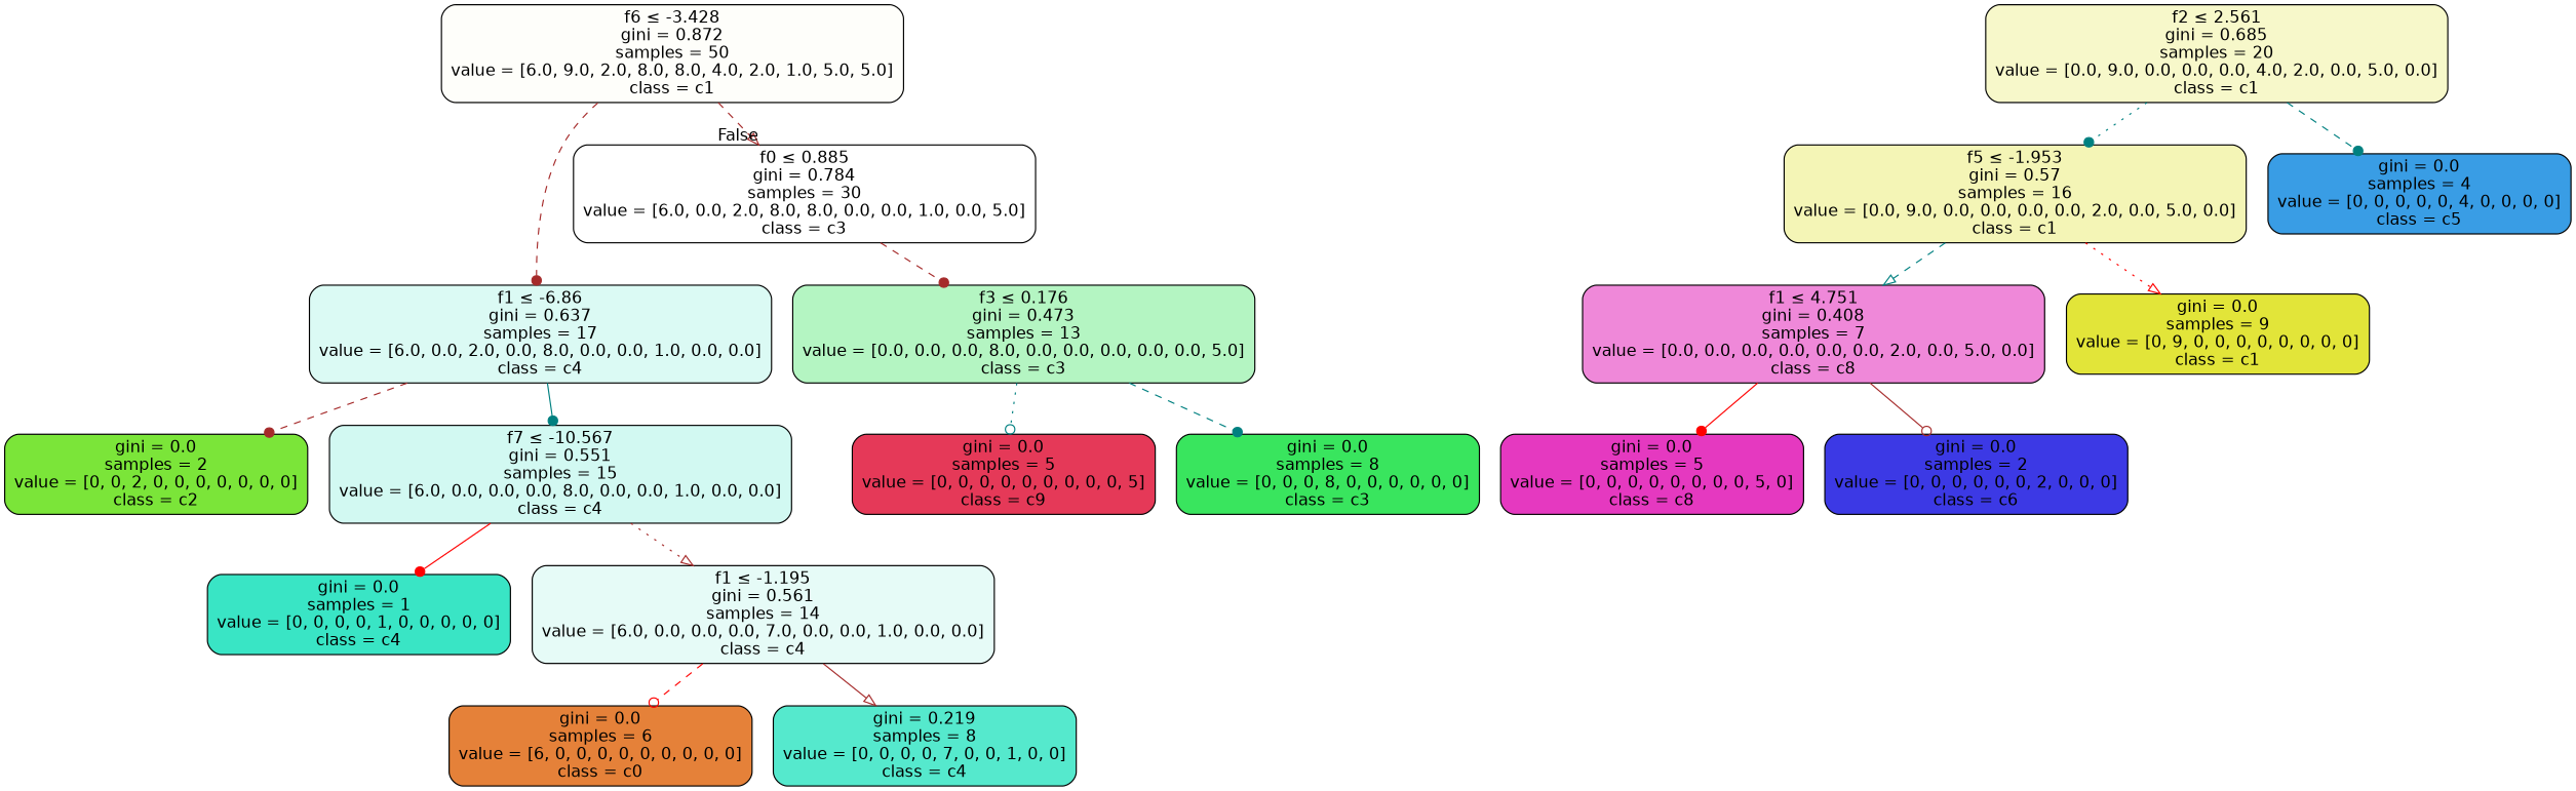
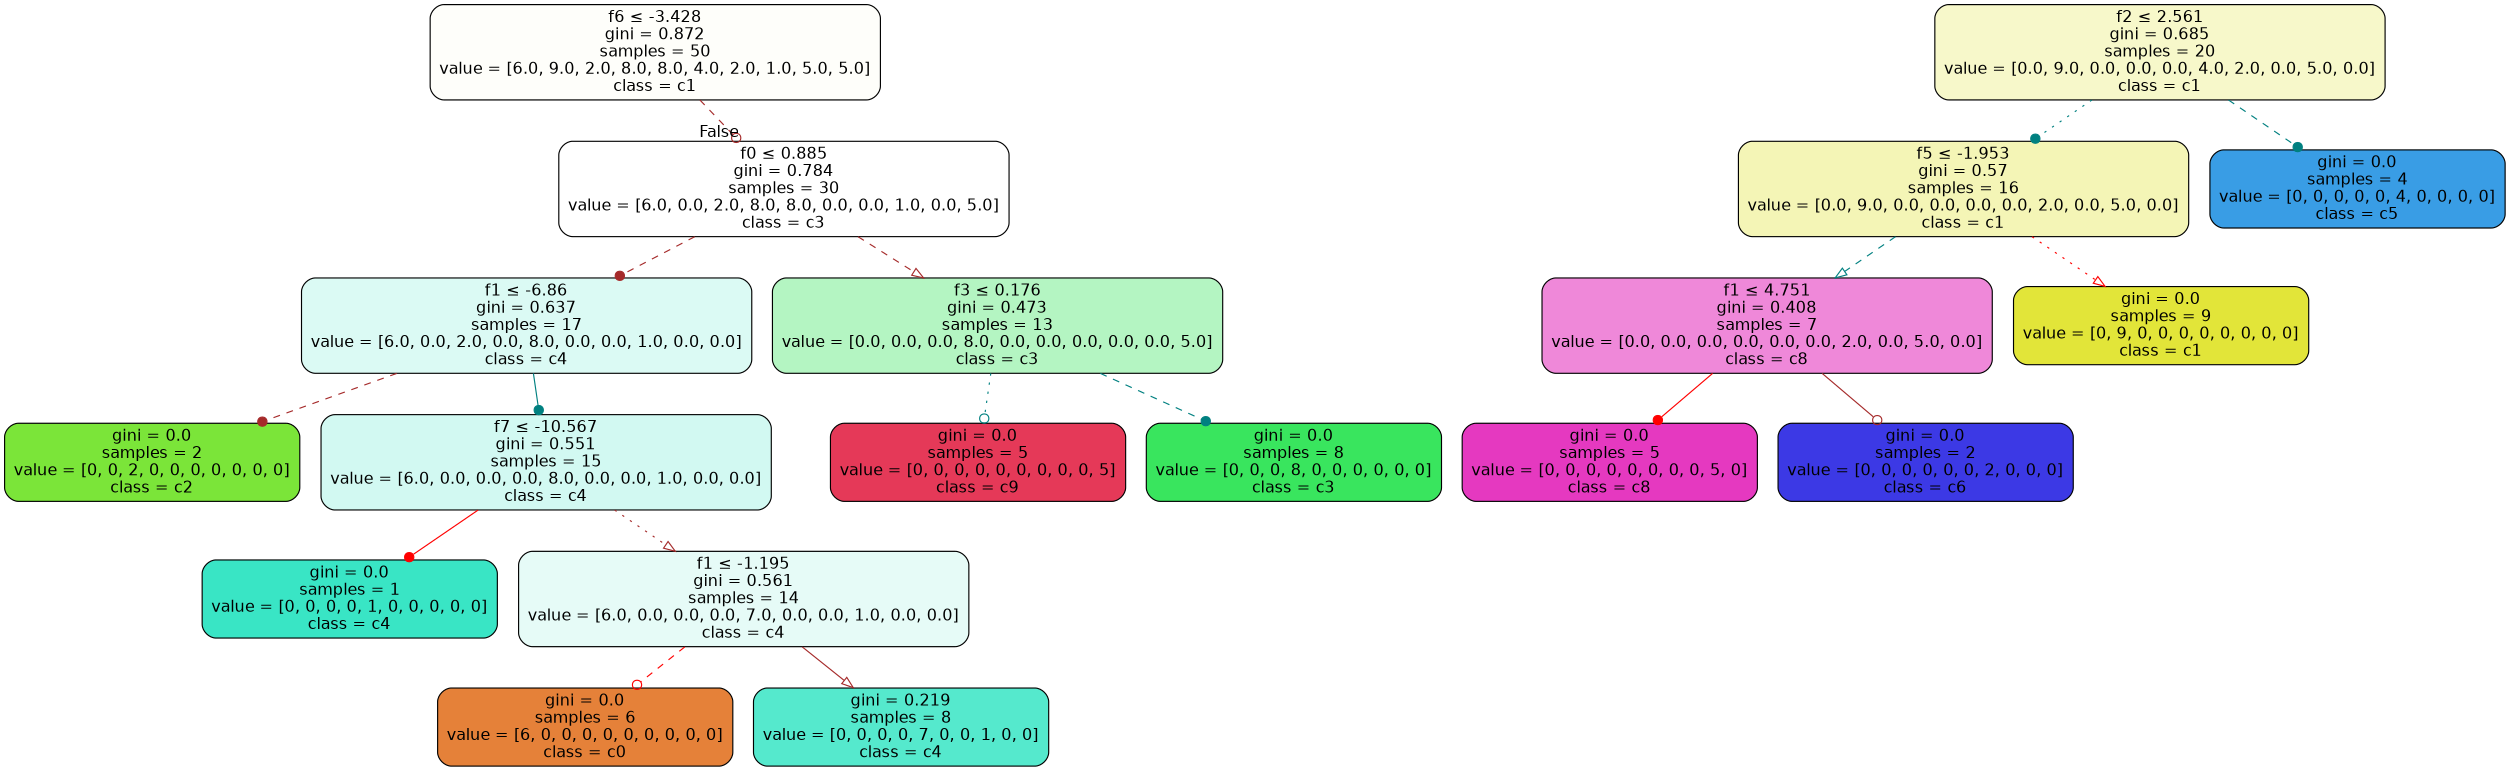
  digraph {
    node [color=black fontname=helvetica shape=box style="filled, rounded"]
    edge [arrowhead=dot color=brown fontname=helvetica style=dashed]
    n1 [fillcolor="#e2e53906" label=<f6 &le; -3.428<br/>gini = 0.872<br/>samples = 50<br/>value = [6.0, 9.0, 2.0, 8.0, 8.0, 4.0, 2.0, 1.0, 5.0, 5.0]<br/>class = c1>]
    n2 [fillcolor="#39e55e00" label=<f0 &le; 0.885<br/>gini = 0.784<br/>samples = 30<br/>value = [6.0, 0.0, 2.0, 8.0, 8.0, 0.0, 0.0, 1.0, 0.0, 5.0]<br/>class = c3>]
    n3 [fillcolor="#e2e53944" label=<f2 &le; 2.561<br/>gini = 0.685<br/>samples = 20<br/>value = [0.0, 9.0, 0.0, 0.0, 0.0, 4.0, 2.0, 0.0, 5.0, 0.0]<br/>class = c1>]
    n4 [fillcolor="#e2e5395d" label=<f5 &le; -1.953<br/>gini = 0.57<br/>samples = 16<br/>value = [0.0, 9.0, 0.0, 0.0, 0.0, 0.0, 2.0, 0.0, 5.0, 0.0]<br/>class = c1>]
    n5 [fillcolor="#399de5ff" label=<gini = 0.0<br/>samples = 4<br/>value = [0, 0, 0, 0, 0, 4, 0, 0, 0, 0]<br/>class = c5>]
    n6 [fillcolor="#39e5c52e" label=<f1 &le; -6.86<br/>gini = 0.637<br/>samples = 17<br/>value = [6.0, 0.0, 2.0, 0.0, 8.0, 0.0, 0.0, 1.0, 0.0, 0.0]<br/>class = c4>]
    n7 [fillcolor="#39e55e60" label=<f3 &le; 0.176<br/>gini = 0.473<br/>samples = 13<br/>value = [0.0, 0.0, 0.0, 8.0, 0.0, 0.0, 0.0, 0.0, 0.0, 5.0]<br/>class = c3>]
    n8 [fillcolor="#e539c099" label=<f1 &le; 4.751<br/>gini = 0.408<br/>samples = 7<br/>value = [0.0, 0.0, 0.0, 0.0, 0.0, 0.0, 2.0, 0.0, 5.0, 0.0]<br/>class = c8>]
    n9 [fillcolor="#e2e539ff" label=<gini = 0.0<br/>samples = 9<br/>value = [0, 9, 0, 0, 0, 0, 0, 0, 0, 0]<br/>class = c1>]
    n10 [fillcolor="#e539c0ff" label=<gini = 0.0<br/>samples = 5<br/>value = [0, 0, 0, 0, 0, 0, 0, 0, 5, 0]<br/>class = c8>]
    n11 [fillcolor="#3c39e5ff" label=<gini = 0.0<br/>samples = 2<br/>value = [0, 0, 0, 0, 0, 0, 2, 0, 0, 0]<br/>class = c6>]
    n12 [fillcolor="#7be539ff" label=<gini = 0.0<br/>samples = 2<br/>value = [0, 0, 2, 0, 0, 0, 0, 0, 0, 0]<br/>class = c2>]
    n13 [fillcolor="#39e5c539" label=<f7 &le; -10.567<br/>gini = 0.551<br/>samples = 15<br/>value = [6.0, 0.0, 0.0, 0.0, 8.0, 0.0, 0.0, 1.0, 0.0, 0.0]<br/>class = c4>]
    n14 [fillcolor="#e53958ff" label=<gini = 0.0<br/>samples = 5<br/>value = [0, 0, 0, 0, 0, 0, 0, 0, 0, 5]<br/>class = c9>]
    n15 [fillcolor="#39e55eff" label=<gini = 0.0<br/>samples = 8<br/>value = [0, 0, 0, 8, 0, 0, 0, 0, 0, 0]<br/>class = c3>]
    n16 [fillcolor="#39e5c5ff" label=<gini = 0.0<br/>samples = 1<br/>value = [0, 0, 0, 0, 1, 0, 0, 0, 0, 0]<br/>class = c4>]
    n17 [fillcolor="#39e5c520" label=<f1 &le; -1.195<br/>gini = 0.561<br/>samples = 14<br/>value = [6.0, 0.0, 0.0, 0.0, 7.0, 0.0, 0.0, 1.0, 0.0, 0.0]<br/>class = c4>]
    n18 [fillcolor="#e58139ff" label=<gini = 0.0<br/>samples = 6<br/>value = [6, 0, 0, 0, 0, 0, 0, 0, 0, 0]<br/>class = c0>]
    n19 [fillcolor="#39e5c5db" label=<gini = 0.219<br/>samples = 8<br/>value = [0, 0, 0, 0, 7, 0, 0, 1, 0, 0]<br/>class = c4>]
-   n1 -> n2 [arrowhead=onormal headlabel=False labelangle=-45 labeldistance=2.5]
-   n1 -> n6
-   n2 -> n7
+   n1 -> n2 [arrowhead=odot headlabel=False labelangle=-45 labeldistance=2.5]
+   n2 -> n6
+   n2 -> n7 [arrowhead=onormal]
    n3 -> n4 [color=teal style=dotted]
    n3 -> n5 [color=teal]
    n4 -> n8 [arrowhead=onormal color=teal]
    n4 -> n9 [arrowhead=onormal color=red style=dotted]
    n6 -> n12
    n6 -> n13 [color=teal style=solid]
    n7 -> n14 [arrowhead=odot color=teal style=dotted]
    n7 -> n15 [color=teal]
    n8 -> n10 [color=red style=solid]
    n8 -> n11 [arrowhead=odot style=solid]
    n13 -> n16 [color=red style=solid]
    n13 -> n17 [arrowhead=onormal style=dotted]
    n17 -> n18 [arrowhead=odot color=red]
    n17 -> n19 [arrowhead=onormal style=solid]
  }
